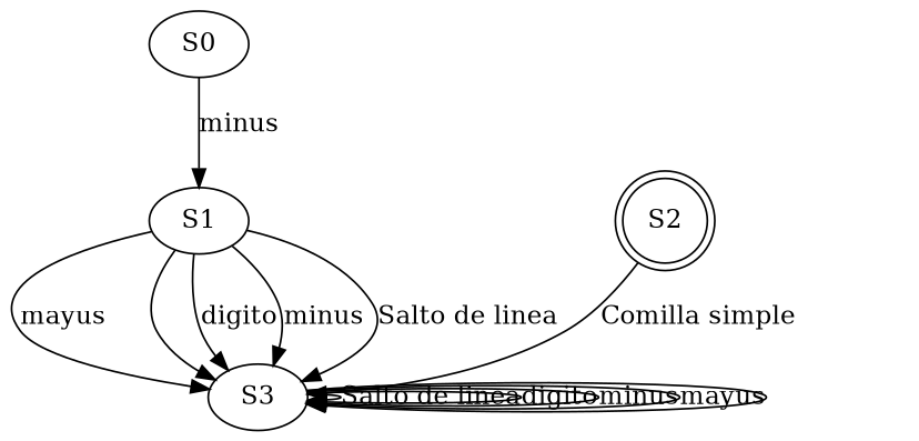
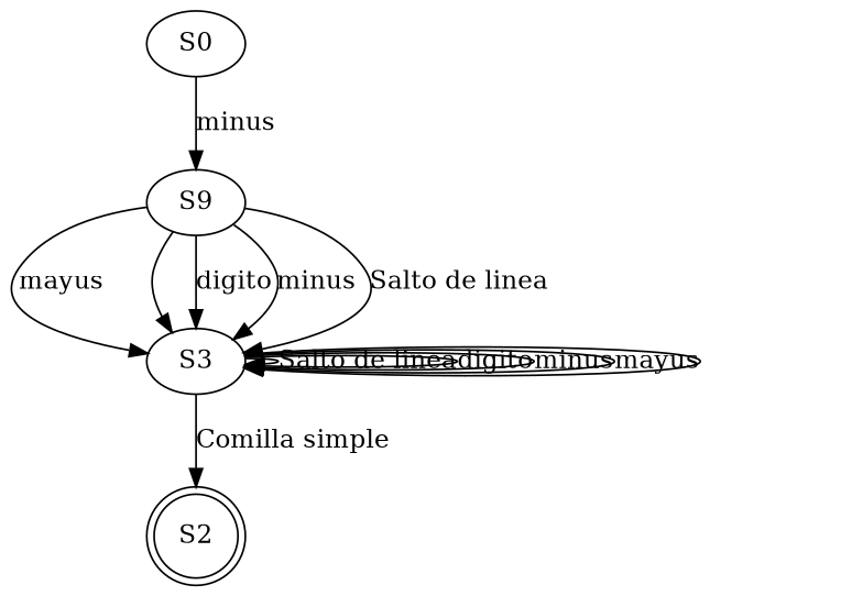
  digraph {
    rankdir=TB
    S0
-   S1
+   S1 [label=S9]
    S3
    S2 [shape=doublecircle]
    S0 -> S1 [label=minus]
    S1 -> S3 [label=mayus]
    S1 -> S3 [label=" "]
    S1 -> S3 [label=digito]
    S1 -> S3 [label=minus]
    S1 -> S3 [label="Salto de linea"]
    S3 -> S3 [label="Salto de linea"]
    S3 -> S3 [label=digito]
    S3 -> S3 [label=minus]
    S3 -> S3 [label=mayus]
    S3 -> S3 [label=" "]
-   S2 -> S3 [label="Comilla simple"]
+   S3 -> S2 [label="Comilla simple"]
  }
